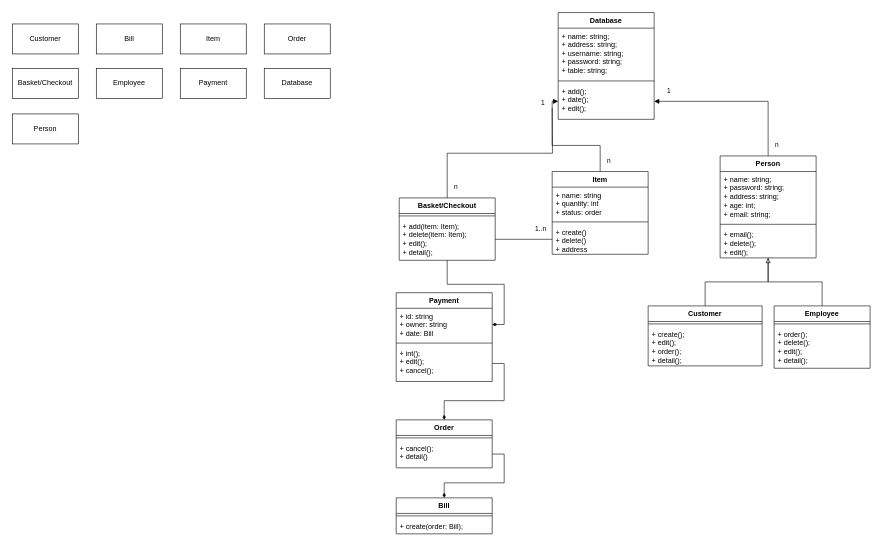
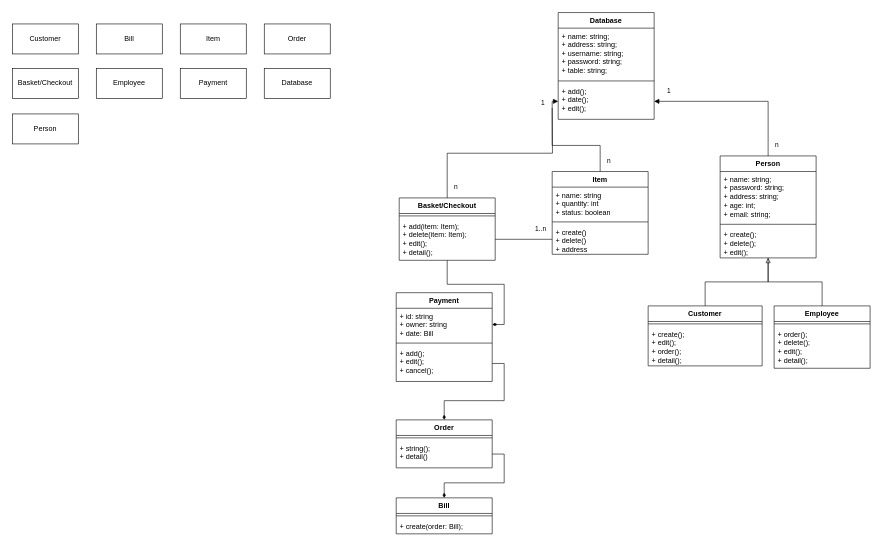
  <mxCell id="0" />
  <mxCell id="1" parent="0" />
  <mxCell id="2" value="Customer" style="html=1;whiteSpace=wrap;" vertex="1" parent="1"><mxGeometry x="20" y="39" width="110" height="50" as="geometry" /></mxCell>
  <mxCell id="3" value="Bill" style="html=1;whiteSpace=wrap;" vertex="1" parent="1"><mxGeometry x="160" y="39" width="110" height="50" as="geometry" /></mxCell>
  <mxCell id="4" value="Item" style="html=1;whiteSpace=wrap;" vertex="1" parent="1"><mxGeometry x="300" y="39" width="110" height="50" as="geometry" /></mxCell>
  <mxCell id="5" value="Order" style="html=1;whiteSpace=wrap;" vertex="1" parent="1"><mxGeometry x="440" y="39" width="110" height="50" as="geometry" /></mxCell>
  <mxCell id="6" value="Basket/Checkout" style="html=1;whiteSpace=wrap;" vertex="1" parent="1"><mxGeometry x="20" y="113" width="110" height="50" as="geometry" /></mxCell>
  <mxCell id="7" value="&lt;div&gt;Employee&lt;/div&gt;" style="html=1;whiteSpace=wrap;" vertex="1" parent="1"><mxGeometry x="160" y="113" width="110" height="50" as="geometry" /></mxCell>
  <mxCell id="8" value="Payment" style="html=1;whiteSpace=wrap;" vertex="1" parent="1"><mxGeometry x="300" y="113" width="110" height="50" as="geometry" /></mxCell>
  <mxCell id="9" value="Database" style="html=1;whiteSpace=wrap;" vertex="1" parent="1"><mxGeometry x="440" y="113" width="110" height="50" as="geometry" /></mxCell>
  <mxCell id="10" value="Customer" style="swimlane;fontStyle=1;align=center;verticalAlign=top;childLayout=stackLayout;horizontal=1;startSize=26;horizontalStack=0;resizeParent=1;resizeParentMax=0;resizeLast=0;collapsible=1;marginBottom=0;whiteSpace=wrap;html=1;" vertex="1" parent="1"><mxGeometry x="1080" y="509" width="190" height="100" as="geometry" /></mxCell>
  <mxCell id="11" value="" style="line;strokeWidth=1;fillColor=none;align=left;verticalAlign=middle;spacingTop=-1;spacingLeft=3;spacingRight=3;rotatable=0;labelPosition=right;points=[];portConstraint=eastwest;strokeColor=inherit;" vertex="1" parent="10"><mxGeometry y="26" width="190" height="8" as="geometry" /></mxCell>
  <mxCell id="12" value="&lt;div&gt;+ create();&lt;/div&gt;&lt;div&gt;+ edit();&lt;/div&gt;&lt;div&gt;+ order();&lt;br&gt;&lt;/div&gt;&lt;div&gt;+ detail();&lt;br&gt;&lt;/div&gt;" style="text;strokeColor=none;fillColor=none;align=left;verticalAlign=top;spacingLeft=4;spacingRight=4;overflow=hidden;rotatable=0;points=[[0,0.5],[1,0.5]];portConstraint=eastwest;whiteSpace=wrap;html=1;" vertex="1" parent="10"><mxGeometry y="34" width="190" height="66" as="geometry" /></mxCell>
  <mxCell id="13" value="Bill" style="swimlane;fontStyle=1;align=center;verticalAlign=top;childLayout=stackLayout;horizontal=1;startSize=26;horizontalStack=0;resizeParent=1;resizeParentMax=0;resizeLast=0;collapsible=1;marginBottom=0;whiteSpace=wrap;html=1;" vertex="1" parent="1"><mxGeometry x="660" y="829" width="160" height="60" as="geometry" /></mxCell>
  <mxCell id="14" value="" style="line;strokeWidth=1;fillColor=none;align=left;verticalAlign=middle;spacingTop=-1;spacingLeft=3;spacingRight=3;rotatable=0;labelPosition=right;points=[];portConstraint=eastwest;strokeColor=inherit;" vertex="1" parent="13"><mxGeometry y="26" width="160" height="8" as="geometry" /></mxCell>
  <mxCell id="15" value="+ create(order: Bill);" style="text;strokeColor=none;fillColor=none;align=left;verticalAlign=top;spacingLeft=4;spacingRight=4;overflow=hidden;rotatable=0;points=[[0,0.5],[1,0.5]];portConstraint=eastwest;whiteSpace=wrap;html=1;" vertex="1" parent="13"><mxGeometry y="34" width="160" height="26" as="geometry" /></mxCell>
  <mxCell id="16" value="Item" style="swimlane;fontStyle=1;align=center;verticalAlign=top;childLayout=stackLayout;horizontal=1;startSize=26;horizontalStack=0;resizeParent=1;resizeParentMax=0;resizeLast=0;collapsible=1;marginBottom=0;whiteSpace=wrap;html=1;" vertex="1" parent="1"><mxGeometry x="920" y="285" width="160" height="138" as="geometry" /></mxCell>
- <mxCell id="17" value="&lt;div&gt;+ name: string&lt;/div&gt;&lt;div&gt;+ quantity: int&lt;br&gt;&lt;/div&gt;&lt;div&gt;+ status: order&lt;br&gt;&lt;/div&gt;" style="text;strokeColor=none;fillColor=none;align=left;verticalAlign=top;spacingLeft=4;spacingRight=4;overflow=hidden;rotatable=0;points=[[0,0.5],[1,0.5]];portConstraint=eastwest;whiteSpace=wrap;html=1;" vertex="1" parent="16"><mxGeometry y="26" width="160" height="54" as="geometry" /></mxCell>
+ <mxCell id="17" value="&lt;div&gt;+ name: string&lt;/div&gt;&lt;div&gt;+ quantity: int&lt;br&gt;&lt;/div&gt;&lt;div&gt;+ status: boolean&lt;br&gt;&lt;/div&gt;" style="text;strokeColor=none;fillColor=none;align=left;verticalAlign=top;spacingLeft=4;spacingRight=4;overflow=hidden;rotatable=0;points=[[0,0.5],[1,0.5]];portConstraint=eastwest;whiteSpace=wrap;html=1;" vertex="1" parent="16"><mxGeometry y="26" width="160" height="54" as="geometry" /></mxCell>
  <mxCell id="18" value="" style="line;strokeWidth=1;fillColor=none;align=left;verticalAlign=middle;spacingTop=-1;spacingLeft=3;spacingRight=3;rotatable=0;labelPosition=right;points=[];portConstraint=eastwest;strokeColor=inherit;" vertex="1" parent="16"><mxGeometry y="80" width="160" height="8" as="geometry" /></mxCell>
  <mxCell id="19" value="&lt;div&gt;+ create()&lt;/div&gt;&lt;div&gt;+ delete()&lt;/div&gt;&lt;div&gt;+ address&lt;br&gt;&lt;/div&gt;" style="text;strokeColor=none;fillColor=none;align=left;verticalAlign=top;spacingLeft=4;spacingRight=4;overflow=hidden;rotatable=0;points=[[0,0.5],[1,0.5]];portConstraint=eastwest;whiteSpace=wrap;html=1;" vertex="1" parent="16"><mxGeometry y="88" width="160" height="50" as="geometry" /></mxCell>
  <mxCell id="20" value="" style="edgeStyle=orthogonalEdgeStyle;rounded=0;orthogonalLoop=1;jettySize=auto;html=1;endArrow=diamondThin;endFill=1;" edge="1" parent="1" source="21" target="35"><mxGeometry relative="1" as="geometry" /></mxCell>
  <mxCell id="21" value="Basket/Checkout" style="swimlane;fontStyle=1;align=center;verticalAlign=top;childLayout=stackLayout;horizontal=1;startSize=26;horizontalStack=0;resizeParent=1;resizeParentMax=0;resizeLast=0;collapsible=1;marginBottom=0;whiteSpace=wrap;html=1;" vertex="1" parent="1"><mxGeometry x="665" y="329" width="160" height="104" as="geometry" /></mxCell>
  <mxCell id="22" value="" style="line;strokeWidth=1;fillColor=none;align=left;verticalAlign=middle;spacingTop=-1;spacingLeft=3;spacingRight=3;rotatable=0;labelPosition=right;points=[];portConstraint=eastwest;strokeColor=inherit;" vertex="1" parent="21"><mxGeometry y="26" width="160" height="8" as="geometry" /></mxCell>
  <mxCell id="23" value="&lt;div&gt;+ add(item: Item);&lt;/div&gt;&lt;div&gt;+ delete(item: Item);&lt;/div&gt;&lt;div&gt;+ edit();&lt;/div&gt;&lt;div&gt;+ detail();&lt;br&gt;&lt;/div&gt;" style="text;strokeColor=none;fillColor=none;align=left;verticalAlign=top;spacingLeft=4;spacingRight=4;overflow=hidden;rotatable=0;points=[[0,0.5],[1,0.5]];portConstraint=eastwest;whiteSpace=wrap;html=1;" vertex="1" parent="21"><mxGeometry y="34" width="160" height="70" as="geometry" /></mxCell>
  <mxCell id="24" value="Employee" style="swimlane;fontStyle=1;align=center;verticalAlign=top;childLayout=stackLayout;horizontal=1;startSize=26;horizontalStack=0;resizeParent=1;resizeParentMax=0;resizeLast=0;collapsible=1;marginBottom=0;whiteSpace=wrap;html=1;" vertex="1" parent="1"><mxGeometry x="1290" y="509" width="160" height="104" as="geometry" /></mxCell>
  <mxCell id="25" value="" style="line;strokeWidth=1;fillColor=none;align=left;verticalAlign=middle;spacingTop=-1;spacingLeft=3;spacingRight=3;rotatable=0;labelPosition=right;points=[];portConstraint=eastwest;strokeColor=inherit;" vertex="1" parent="24"><mxGeometry y="26" width="160" height="8" as="geometry" /></mxCell>
  <mxCell id="26" value="&lt;div&gt;+ order();&lt;/div&gt;&lt;div&gt;+ delete();&lt;/div&gt;&lt;div&gt;+ edit();&lt;/div&gt;&lt;div&gt;+ detail();&lt;br&gt;&lt;/div&gt;" style="text;strokeColor=none;fillColor=none;align=left;verticalAlign=top;spacingLeft=4;spacingRight=4;overflow=hidden;rotatable=0;points=[[0,0.5],[1,0.5]];portConstraint=eastwest;whiteSpace=wrap;html=1;" vertex="1" parent="24"><mxGeometry y="34" width="160" height="70" as="geometry" /></mxCell>
  <mxCell id="27" value="Person" style="html=1;whiteSpace=wrap;" vertex="1" parent="1"><mxGeometry x="20" y="189" width="110" height="50" as="geometry" /></mxCell>
  <mxCell id="28" value="" style="edgeStyle=orthogonalEdgeStyle;rounded=0;orthogonalLoop=1;jettySize=auto;html=1;entryX=0.5;entryY=0;entryDx=0;entryDy=0;endArrow=none;endFill=0;" edge="1" parent="1" source="29" target="10"><mxGeometry relative="1" as="geometry" /></mxCell>
  <mxCell id="29" value="Person" style="swimlane;fontStyle=1;align=center;verticalAlign=top;childLayout=stackLayout;horizontal=1;startSize=26;horizontalStack=0;resizeParent=1;resizeParentMax=0;resizeLast=0;collapsible=1;marginBottom=0;whiteSpace=wrap;html=1;" vertex="1" parent="1"><mxGeometry x="1200" y="259" width="160" height="170" as="geometry" /></mxCell>
  <mxCell id="30" value="&lt;div&gt;+ name: string;&lt;br&gt;&lt;/div&gt;&lt;div&gt;+ password: string;&lt;br&gt;&lt;/div&gt;&lt;div&gt;+ address: string;&lt;br&gt;&lt;/div&gt;&lt;div&gt;+ age: int;&lt;/div&gt;&lt;div&gt;+ email: string;&lt;/div&gt;" style="text;strokeColor=none;fillColor=none;align=left;verticalAlign=top;spacingLeft=4;spacingRight=4;overflow=hidden;rotatable=0;points=[[0,0.5],[1,0.5]];portConstraint=eastwest;whiteSpace=wrap;html=1;" vertex="1" parent="29"><mxGeometry y="26" width="160" height="84" as="geometry" /></mxCell>
  <mxCell id="31" value="" style="line;strokeWidth=1;fillColor=none;align=left;verticalAlign=middle;spacingTop=-1;spacingLeft=3;spacingRight=3;rotatable=0;labelPosition=right;points=[];portConstraint=eastwest;strokeColor=inherit;" vertex="1" parent="29"><mxGeometry y="110" width="160" height="8" as="geometry" /></mxCell>
- <mxCell id="32" value="&lt;div&gt;+ email();&lt;/div&gt;&lt;div&gt;+ delete();&lt;/div&gt;&lt;div&gt;+ edit();&lt;br&gt;&lt;/div&gt;" style="text;strokeColor=none;fillColor=none;align=left;verticalAlign=top;spacingLeft=4;spacingRight=4;overflow=hidden;rotatable=0;points=[[0,0.5],[1,0.5]];portConstraint=eastwest;whiteSpace=wrap;html=1;" vertex="1" parent="29"><mxGeometry y="118" width="160" height="52" as="geometry" /></mxCell>
+ <mxCell id="32" value="&lt;div&gt;+ create();&lt;/div&gt;&lt;div&gt;+ delete();&lt;/div&gt;&lt;div&gt;+ edit();&lt;br&gt;&lt;/div&gt;" style="text;strokeColor=none;fillColor=none;align=left;verticalAlign=top;spacingLeft=4;spacingRight=4;overflow=hidden;rotatable=0;points=[[0,0.5],[1,0.5]];portConstraint=eastwest;whiteSpace=wrap;html=1;" vertex="1" parent="29"><mxGeometry y="118" width="160" height="52" as="geometry" /></mxCell>
  <mxCell id="33" value="" style="edgeStyle=orthogonalEdgeStyle;rounded=0;orthogonalLoop=1;jettySize=auto;html=1;entryX=0.5;entryY=0;entryDx=0;entryDy=0;exitX=0.5;exitY=1;exitDx=0;exitDy=0;startArrow=block;startFill=0;endArrow=none;endFill=0;" edge="1" parent="1" source="29" target="24"><mxGeometry relative="1" as="geometry"><mxPoint x="1290" y="439" as="sourcePoint" /><mxPoint x="1185" y="519" as="targetPoint" /><Array as="points"><mxPoint x="1280" y="469" /><mxPoint x="1370" y="469" /></Array></mxGeometry></mxCell>
  <mxCell id="34" value="Payment" style="swimlane;fontStyle=1;align=center;verticalAlign=top;childLayout=stackLayout;horizontal=1;startSize=26;horizontalStack=0;resizeParent=1;resizeParentMax=0;resizeLast=0;collapsible=1;marginBottom=0;whiteSpace=wrap;html=1;" vertex="1" parent="1"><mxGeometry x="660" y="487" width="160" height="148" as="geometry" /></mxCell>
  <mxCell id="35" value="&lt;div&gt;+ id: string&lt;/div&gt;&lt;div&gt;+ owner: string&lt;/div&gt;&lt;div&gt;+ date: Bill&lt;br&gt;&lt;/div&gt;&lt;div&gt;&lt;br&gt;&lt;/div&gt;" style="text;strokeColor=none;fillColor=none;align=left;verticalAlign=top;spacingLeft=4;spacingRight=4;overflow=hidden;rotatable=0;points=[[0,0.5],[1,0.5]];portConstraint=eastwest;whiteSpace=wrap;html=1;" vertex="1" parent="34"><mxGeometry y="26" width="160" height="54" as="geometry" /></mxCell>
  <mxCell id="36" value="" style="line;strokeWidth=1;fillColor=none;align=left;verticalAlign=middle;spacingTop=-1;spacingLeft=3;spacingRight=3;rotatable=0;labelPosition=right;points=[];portConstraint=eastwest;strokeColor=inherit;" vertex="1" parent="34"><mxGeometry y="80" width="160" height="8" as="geometry" /></mxCell>
- <mxCell id="37" value="&lt;div&gt;+ int();&lt;/div&gt;&lt;div&gt;+ edit();&lt;/div&gt;&lt;div&gt;+ cancel();&lt;br&gt;&lt;/div&gt;" style="text;strokeColor=none;fillColor=none;align=left;verticalAlign=top;spacingLeft=4;spacingRight=4;overflow=hidden;rotatable=0;points=[[0,0.5],[1,0.5]];portConstraint=eastwest;whiteSpace=wrap;html=1;" vertex="1" parent="34"><mxGeometry y="88" width="160" height="60" as="geometry" /></mxCell>
+ <mxCell id="37" value="&lt;div&gt;+ add();&lt;/div&gt;&lt;div&gt;+ edit();&lt;/div&gt;&lt;div&gt;+ cancel();&lt;br&gt;&lt;/div&gt;" style="text;strokeColor=none;fillColor=none;align=left;verticalAlign=top;spacingLeft=4;spacingRight=4;overflow=hidden;rotatable=0;points=[[0,0.5],[1,0.5]];portConstraint=eastwest;whiteSpace=wrap;html=1;" vertex="1" parent="34"><mxGeometry y="88" width="160" height="60" as="geometry" /></mxCell>
  <mxCell id="38" value="Database" style="swimlane;fontStyle=1;align=center;verticalAlign=top;childLayout=stackLayout;horizontal=1;startSize=26;horizontalStack=0;resizeParent=1;resizeParentMax=0;resizeLast=0;collapsible=1;marginBottom=0;whiteSpace=wrap;html=1;" vertex="1" parent="1"><mxGeometry x="930" y="20" width="160" height="178" as="geometry" /></mxCell>
  <mxCell id="39" value="&lt;div&gt;+ name: string;&lt;/div&gt;&lt;div&gt;+ address: string;&lt;/div&gt;&lt;div&gt;+ username: string;&lt;/div&gt;&lt;div&gt;+ password: string;&lt;/div&gt;&lt;div&gt;+ table: string;&lt;br&gt;&lt;/div&gt;" style="text;strokeColor=none;fillColor=none;align=left;verticalAlign=top;spacingLeft=4;spacingRight=4;overflow=hidden;rotatable=0;points=[[0,0.5],[1,0.5]];portConstraint=eastwest;whiteSpace=wrap;html=1;" vertex="1" parent="38"><mxGeometry y="26" width="160" height="84" as="geometry" /></mxCell>
  <mxCell id="40" value="" style="line;strokeWidth=1;fillColor=none;align=left;verticalAlign=middle;spacingTop=-1;spacingLeft=3;spacingRight=3;rotatable=0;labelPosition=right;points=[];portConstraint=eastwest;strokeColor=inherit;" vertex="1" parent="38"><mxGeometry y="110" width="160" height="8" as="geometry" /></mxCell>
  <mxCell id="41" value="&lt;div&gt;+ add();&lt;/div&gt;&lt;div&gt;+ date();&lt;/div&gt;&lt;div&gt;+ edit();&lt;br&gt;&lt;/div&gt;" style="text;strokeColor=none;fillColor=none;align=left;verticalAlign=top;spacingLeft=4;spacingRight=4;overflow=hidden;rotatable=0;points=[[0,0.5],[1,0.5]];portConstraint=eastwest;whiteSpace=wrap;html=1;" vertex="1" parent="38"><mxGeometry y="118" width="160" height="60" as="geometry" /></mxCell>
  <mxCell id="42" value="" style="endArrow=block;endFill=1;html=1;edgeStyle=orthogonalEdgeStyle;align=left;verticalAlign=top;rounded=0;exitX=0.5;exitY=0;exitDx=0;exitDy=0;" edge="1" parent="1" source="29" target="41"><mxGeometry x="-1" relative="1" as="geometry"><mxPoint x="870" y="279" as="sourcePoint" /><mxPoint x="1030" y="279" as="targetPoint" /></mxGeometry></mxCell>
  <mxCell id="43" value="1" style="edgeLabel;resizable=0;html=1;align=left;verticalAlign=bottom;" connectable="0" vertex="1" parent="42"><mxGeometry x="-1" relative="1" as="geometry"><mxPoint x="-170" y="-100" as="offset" /></mxGeometry></mxCell>
  <mxCell id="44" value="n" style="edgeLabel;resizable=0;html=1;align=left;verticalAlign=bottom;" connectable="0" vertex="1" parent="42"><mxGeometry x="-1" relative="1" as="geometry"><mxPoint x="10" y="-10" as="offset" /></mxGeometry></mxCell>
  <mxCell id="45" value="1" style="edgeLabel;resizable=0;html=1;align=left;verticalAlign=bottom;" connectable="0" vertex="1" parent="42"><mxGeometry x="-1" relative="1" as="geometry"><mxPoint x="-380" y="-80" as="offset" /></mxGeometry></mxCell>
  <mxCell id="46" value="" style="endArrow=block;endFill=1;html=1;edgeStyle=orthogonalEdgeStyle;align=left;verticalAlign=top;rounded=0;entryX=0;entryY=0.5;entryDx=0;entryDy=0;exitX=0.5;exitY=0;exitDx=0;exitDy=0;" edge="1" parent="1" source="16" target="41"><mxGeometry x="-1" relative="1" as="geometry"><mxPoint x="1290" y="269" as="sourcePoint" /><mxPoint x="1100" y="158" as="targetPoint" /></mxGeometry></mxCell>
  <mxCell id="47" value="n" style="edgeLabel;resizable=0;html=1;align=left;verticalAlign=bottom;" connectable="0" vertex="1" parent="46"><mxGeometry x="-1" relative="1" as="geometry"><mxPoint x="10" y="-10" as="offset" /></mxGeometry></mxCell>
  <mxCell id="48" value="" style="endArrow=none;endFill=0;html=1;edgeStyle=orthogonalEdgeStyle;align=left;verticalAlign=top;rounded=0;exitX=0.5;exitY=0;exitDx=0;exitDy=0;" edge="1" parent="1" source="21"><mxGeometry x="-1" relative="1" as="geometry"><mxPoint x="760" y="343" as="sourcePoint" /><mxPoint x="920" y="179" as="targetPoint" /></mxGeometry></mxCell>
  <mxCell id="49" value="n" style="edgeLabel;resizable=0;html=1;align=left;verticalAlign=bottom;" connectable="0" vertex="1" parent="48"><mxGeometry x="-1" relative="1" as="geometry"><mxPoint x="10" y="-10" as="offset" /></mxGeometry></mxCell>
  <mxCell id="50" value="" style="endArrow=none;endFill=0;html=1;edgeStyle=orthogonalEdgeStyle;align=left;verticalAlign=top;rounded=0;exitX=0;exitY=0.5;exitDx=0;exitDy=0;entryX=1;entryY=0.5;entryDx=0;entryDy=0;startArrow=none;startFill=0;" edge="1" parent="1" source="19" target="23"><mxGeometry x="-1" relative="1" as="geometry"><mxPoint x="810" y="353" as="sourcePoint" /><mxPoint x="840" y="400" as="targetPoint" /></mxGeometry></mxCell>
  <mxCell id="51" value="1..n" style="edgeLabel;resizable=0;html=1;align=left;verticalAlign=bottom;" connectable="0" vertex="1" parent="50"><mxGeometry x="-1" relative="1" as="geometry"><mxPoint x="-30" y="-9" as="offset" /></mxGeometry></mxCell>
  <mxCell id="52" value="Order" style="swimlane;fontStyle=1;align=center;verticalAlign=top;childLayout=stackLayout;horizontal=1;startSize=26;horizontalStack=0;resizeParent=1;resizeParentMax=0;resizeLast=0;collapsible=1;marginBottom=0;whiteSpace=wrap;html=1;" vertex="1" parent="1"><mxGeometry x="660" y="699" width="160" height="80" as="geometry" /></mxCell>
  <mxCell id="53" value="" style="line;strokeWidth=1;fillColor=none;align=left;verticalAlign=middle;spacingTop=-1;spacingLeft=3;spacingRight=3;rotatable=0;labelPosition=right;points=[];portConstraint=eastwest;strokeColor=inherit;" vertex="1" parent="52"><mxGeometry y="26" width="160" height="8" as="geometry" /></mxCell>
- <mxCell id="54" value="&lt;div&gt;+ cancel();&lt;/div&gt;&lt;div&gt;+ detail()&lt;br&gt;&lt;/div&gt;" style="text;strokeColor=none;fillColor=none;align=left;verticalAlign=top;spacingLeft=4;spacingRight=4;overflow=hidden;rotatable=0;points=[[0,0.5],[1,0.5]];portConstraint=eastwest;whiteSpace=wrap;html=1;" vertex="1" parent="52"><mxGeometry y="34" width="160" height="46" as="geometry" /></mxCell>
+ <mxCell id="54" value="&lt;div&gt;+ string();&lt;/div&gt;&lt;div&gt;+ detail()&lt;br&gt;&lt;/div&gt;" style="text;strokeColor=none;fillColor=none;align=left;verticalAlign=top;spacingLeft=4;spacingRight=4;overflow=hidden;rotatable=0;points=[[0,0.5],[1,0.5]];portConstraint=eastwest;whiteSpace=wrap;html=1;" vertex="1" parent="52"><mxGeometry y="34" width="160" height="46" as="geometry" /></mxCell>
  <mxCell id="55" value="" style="edgeStyle=orthogonalEdgeStyle;rounded=0;orthogonalLoop=1;jettySize=auto;html=1;endArrow=diamondThin;endFill=1;exitX=1;exitY=0.5;exitDx=0;exitDy=0;entryX=0.5;entryY=0;entryDx=0;entryDy=0;" edge="1" parent="1" source="37" target="52"><mxGeometry relative="1" as="geometry"><mxPoint x="755" y="443" as="sourcePoint" /><mxPoint x="830" y="550" as="targetPoint" /></mxGeometry></mxCell>
  <mxCell id="56" value="" style="edgeStyle=orthogonalEdgeStyle;rounded=0;orthogonalLoop=1;jettySize=auto;html=1;endArrow=diamondThin;endFill=1;exitX=1;exitY=0.5;exitDx=0;exitDy=0;entryX=0.5;entryY=0;entryDx=0;entryDy=0;" edge="1" parent="1" source="54" target="13"><mxGeometry relative="1" as="geometry"><mxPoint x="830" y="615" as="sourcePoint" /><mxPoint x="750" y="709" as="targetPoint" /></mxGeometry></mxCell>
